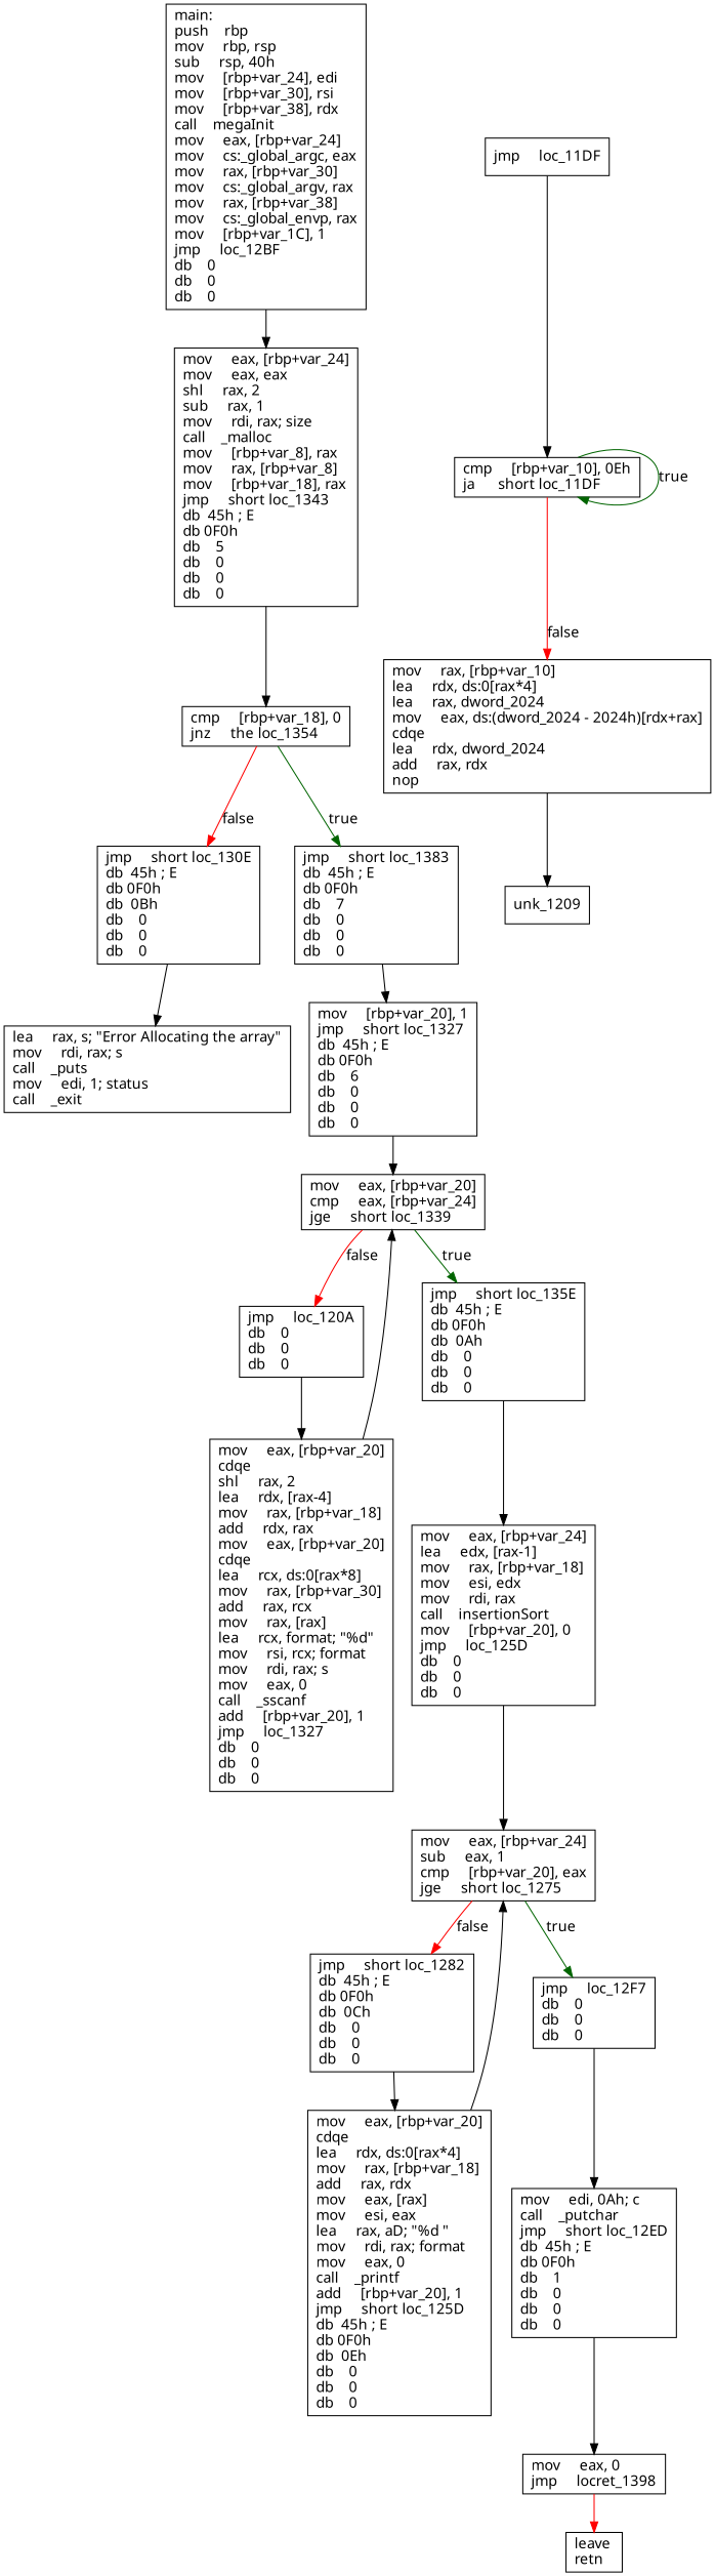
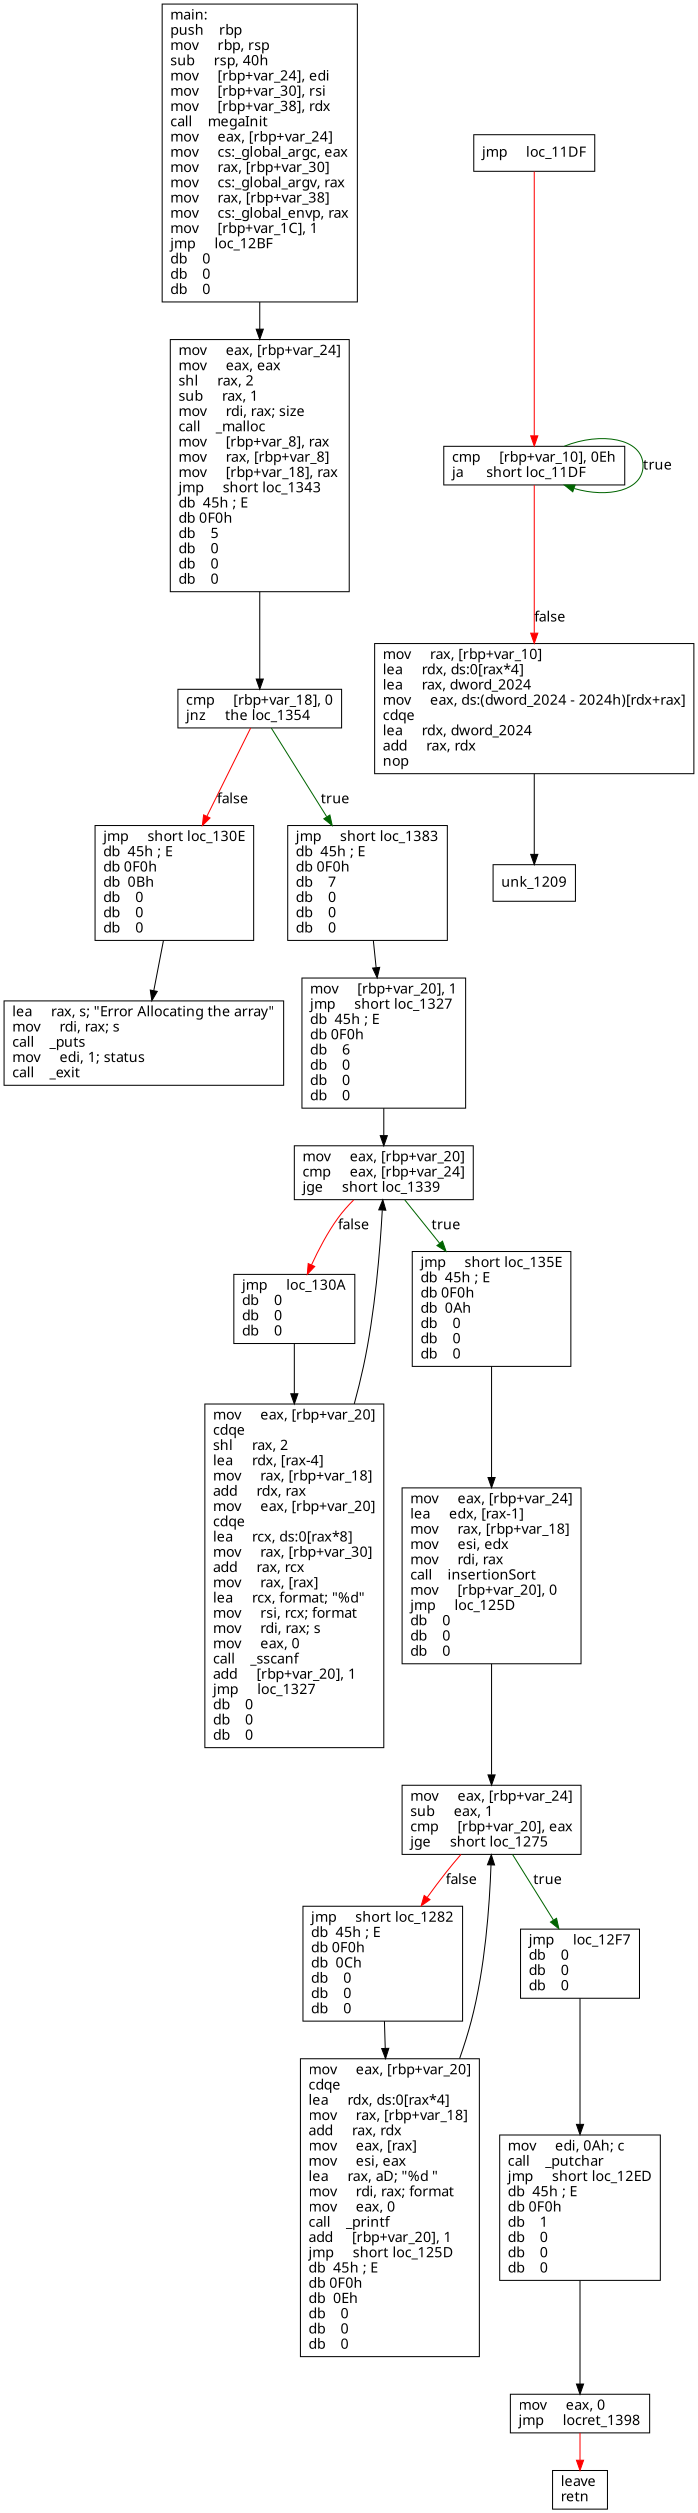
  digraph {
    fontname="Noto Sans"
    node [fontname="Noto Sans" shape=box]
    edge [fontname="Noto Sans"]
    n1 [label="main:\lpush    rbp\lmov     rbp, rsp\lsub     rsp, 40h\lmov     [rbp+var_24], edi\lmov     [rbp+var_30], rsi\lmov     [rbp+var_38], rdx\lcall    megaInit\lmov     eax, [rbp+var_24]\lmov     cs:_global_argc, eax\lmov     rax, [rbp+var_30]\lmov     cs:_global_argv, rax\lmov     rax, [rbp+var_38]\lmov     cs:_global_envp, rax\lmov     [rbp+var_1C], 1\ljmp     loc_12BF\ldb    0\ldb    0\ldb    0\l"]
    n2 [label="mov     eax, [rbp+var_24]\lmov     eax, eax\lshl     rax, 2\lsub     rax, 1\lmov     rdi, rax; size\lcall    _malloc\lmov     [rbp+var_8], rax\lmov     rax, [rbp+var_8]\lmov     [rbp+var_18], rax\ljmp     short loc_1343\ldb  45h ; E\ldb 0F0h\ldb    5\ldb    0\ldb    0\ldb    0\l"]
    n3 [label="cmp     [rbp+var_18], 0\ljnz     the loc_1354\l"]
    n4 [label="cmp     [rbp+var_10], 0Eh\lja      short loc_11DF\l"]
    n5 [label="mov     rax, [rbp+var_10]\llea     rdx, ds:0[rax*4]\llea     rax, dword_2024\lmov     eax, ds:(dword_2024 - 2024h)[rdx+rax]\lcdqe\llea     rdx, dword_2024\ladd     rax, rdx\lnop\l"]
    n6 [label="unk_1209\l"]
    n7 [label="mov     eax, [rbp+var_20]\lcdqe\lshl     rax, 2\llea     rdx, [rax-4]\lmov     rax, [rbp+var_18]\ladd     rdx, rax\lmov     eax, [rbp+var_20]\lcdqe\llea     rcx, ds:0[rax*8]\lmov     rax, [rbp+var_30]\ladd     rax, rcx\lmov     rax, [rax]\llea     rcx, format; \"%d\"\lmov     rsi, rcx; format\lmov     rdi, rax; s\lmov     eax, 0\lcall    _sscanf\ladd     [rbp+var_20], 1\ljmp     loc_1327\ldb    0\ldb    0\ldb    0\l"]
    n8 [label="mov     eax, [rbp+var_20]\lcmp     eax, [rbp+var_24]\ljge     short loc_1339\l"]
-   n9 [label="jmp     loc_120A\ldb    0\ldb    0\ldb    0\l"]
+   n9 [label="jmp     loc_130A\ldb    0\ldb    0\ldb    0\l"]
    n10 [label="jmp     short loc_135E\ldb  45h ; E\ldb 0F0h\ldb  0Ah\ldb    0\ldb    0\ldb    0\l"]
    n11 [label="mov     eax, [rbp+var_24]\lsub     eax, 1\lcmp     [rbp+var_20], eax\ljge     short loc_1275\l"]
    n12 [label="jmp     short loc_1282\ldb  45h ; E\ldb 0F0h\ldb  0Ch\ldb    0\ldb    0\ldb    0\l"]
    n13 [label="jmp     loc_12F7\ldb    0\ldb    0\ldb    0\l"]
    n14 [label="mov     eax, [rbp+var_20]\lcdqe\llea     rdx, ds:0[rax*4]\lmov     rax, [rbp+var_18]\ladd     rax, rdx\lmov     eax, [rax]\lmov     esi, eax\llea     rax, aD; \"%d \"\lmov     rdi, rax; format\lmov     eax, 0\lcall    _printf\ladd     [rbp+var_20], 1\ljmp     short loc_125D\ldb  45h ; E\ldb 0F0h\ldb  0Eh\ldb    0\ldb    0\ldb    0\l"]
    n15 [label="mov     edi, 0Ah; c\lcall    _putchar\ljmp     short loc_12ED\ldb  45h ; E\ldb 0F0h\ldb    1\ldb    0\ldb    0\ldb    0\l"]
    n16 [label="mov     eax, 0\ljmp     locret_1398\l"]
    n17 [label="jmp     short loc_130E\ldb  45h ; E\ldb 0F0h\ldb  0Bh\ldb    0\ldb    0\ldb    0\l"]
    n18 [label="jmp     short loc_1383\ldb  45h ; E\ldb 0F0h\ldb    7\ldb    0\ldb    0\ldb    0\l"]
    n19 [label="leave\lretn\l"]
    n20 [label="lea     rax, s; \"Error Allocating the array\"\lmov     rdi, rax; s\lcall    _puts\lmov     edi, 1; status\lcall    _exit\l"]
    n21 [label="mov     eax, [rbp+var_24]\llea     edx, [rax-1]\lmov     rax, [rbp+var_18]\lmov     esi, edx\lmov     rdi, rax\lcall    insertionSort\lmov     [rbp+var_20], 0\ljmp     loc_125D\ldb    0\ldb    0\ldb    0\l"]
    n22 [label="mov     [rbp+var_20], 1\ljmp     short loc_1327\ldb  45h ; E\ldb 0F0h\ldb    6\ldb    0\ldb    0\ldb    0\l"]
    n23 [label="jmp     loc_11DF\l"]
    n1 -> n2
    n2 -> n3
    n3 -> n17 [color=red label=false]
    n3 -> n18 [color=darkgreen label=true]
    n4 -> n4 [color=darkgreen label=true]
    n4 -> n5 [color=red label=false]
    n5 -> n6
    n7 -> n8
    n8 -> n9 [color=red label=false]
    n8 -> n10 [color=darkgreen label=true]
    n9 -> n7
    n10 -> n21
    n11 -> n12 [color=red label=false]
    n11 -> n13 [color=darkgreen label=true]
    n12 -> n14
    n13 -> n15
    n14 -> n11
    n15 -> n16
    n16 -> n19 [color=red]
    n17 -> n20
    n18 -> n22
    n21 -> n11
    n22 -> n8
-   n23 -> n4
+   n23 -> n4 [color=red]
  }
